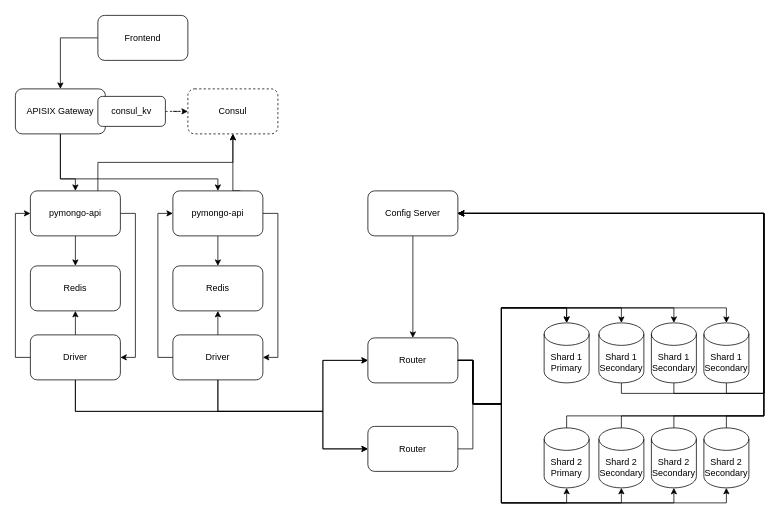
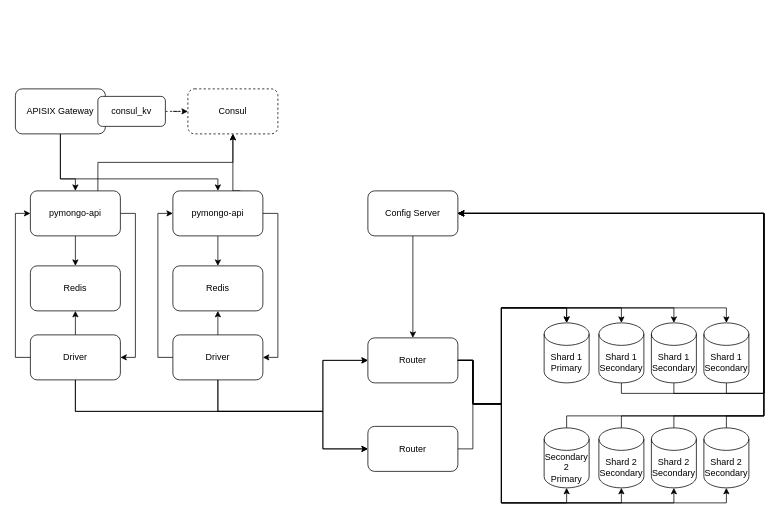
  <mxCell id="0" />
  <mxCell id="1" parent="0" />
  <mxCell id="2" style="edgeStyle=orthogonalEdgeStyle;rounded=0;orthogonalLoop=1;jettySize=auto;html=1;exitX=0.5;exitY=1;exitDx=0;exitDy=0;entryX=0.5;entryY=0;entryDx=0;entryDy=0;" edge="1" parent="1" source="5" target="37"><mxGeometry relative="1" as="geometry" /></mxCell>
  <mxCell id="3" style="edgeStyle=orthogonalEdgeStyle;rounded=0;orthogonalLoop=1;jettySize=auto;html=1;exitX=1;exitY=0.5;exitDx=0;exitDy=0;entryX=1;entryY=0.5;entryDx=0;entryDy=0;" edge="1" parent="1" source="5" target="10"><mxGeometry relative="1" as="geometry" /></mxCell>
  <mxCell id="4" style="edgeStyle=orthogonalEdgeStyle;rounded=0;orthogonalLoop=1;jettySize=auto;html=1;exitX=0.75;exitY=0;exitDx=0;exitDy=0;entryX=0.5;entryY=1;entryDx=0;entryDy=0;" edge="1" parent="1" source="5" target="55"><mxGeometry relative="1" as="geometry"><Array as="points"><mxPoint x="310" y="254" /></Array></mxGeometry></mxCell>
  <mxCell id="5" value="pymongo-api" style="rounded=1;whiteSpace=wrap;html=1;" parent="1" vertex="1"><mxGeometry x="230" y="254" width="120" height="60" as="geometry" /></mxCell>
  <mxCell id="6" style="edgeStyle=orthogonalEdgeStyle;rounded=0;orthogonalLoop=1;jettySize=auto;html=1;entryX=0;entryY=0.5;entryDx=0;entryDy=0;" edge="1" parent="1" source="10" target="11"><mxGeometry relative="1" as="geometry"><Array as="points"><mxPoint x="290" y="548" /><mxPoint x="430" y="548" /><mxPoint x="430" y="480" /></Array></mxGeometry></mxCell>
  <mxCell id="7" style="edgeStyle=orthogonalEdgeStyle;rounded=0;orthogonalLoop=1;jettySize=auto;html=1;exitX=0.5;exitY=0;exitDx=0;exitDy=0;entryX=0.5;entryY=1;entryDx=0;entryDy=0;" edge="1" parent="1" source="10" target="37"><mxGeometry relative="1" as="geometry" /></mxCell>
  <mxCell id="8" style="edgeStyle=orthogonalEdgeStyle;rounded=0;orthogonalLoop=1;jettySize=auto;html=1;entryX=0;entryY=0.5;entryDx=0;entryDy=0;" edge="1" parent="1" source="10" target="38"><mxGeometry relative="1" as="geometry"><Array as="points"><mxPoint x="290" y="548" /><mxPoint x="430" y="548" /><mxPoint x="430" y="598" /></Array></mxGeometry></mxCell>
  <mxCell id="9" style="edgeStyle=orthogonalEdgeStyle;rounded=0;orthogonalLoop=1;jettySize=auto;html=1;entryX=0;entryY=0.5;entryDx=0;entryDy=0;" edge="1" parent="1" source="10" target="5"><mxGeometry relative="1" as="geometry"><Array as="points"><mxPoint x="210" y="476" /><mxPoint x="210" y="284" /></Array></mxGeometry></mxCell>
  <mxCell id="10" value="&lt;div&gt;Driver&lt;/div&gt;" style="rounded=1;whiteSpace=wrap;html=1;" vertex="1" parent="1"><mxGeometry x="230" y="446" width="120" height="60" as="geometry" /></mxCell>
  <mxCell id="11" value="&lt;div&gt;Router&lt;/div&gt;" style="rounded=1;whiteSpace=wrap;html=1;" vertex="1" parent="1"><mxGeometry x="490" y="450" width="120" height="60" as="geometry" /></mxCell>
  <mxCell id="12" style="edgeStyle=orthogonalEdgeStyle;rounded=0;orthogonalLoop=1;jettySize=auto;html=1;entryX=0.5;entryY=0;entryDx=0;entryDy=0;" edge="1" parent="1" source="13" target="11"><mxGeometry relative="1" as="geometry" /></mxCell>
  <mxCell id="13" value="Config Server" style="rounded=1;whiteSpace=wrap;html=1;" vertex="1" parent="1"><mxGeometry x="490" y="254" width="120" height="60" as="geometry" /></mxCell>
  <mxCell id="14" value="&lt;div&gt;Shard 1&lt;/div&gt;&lt;div&gt;Primary&lt;br&gt;&lt;/div&gt;" style="shape=cylinder3;whiteSpace=wrap;html=1;boundedLbl=1;backgroundOutline=1;size=15;" vertex="1" parent="1"><mxGeometry x="725" y="430" width="60" height="80" as="geometry" /></mxCell>
  <mxCell id="15" style="edgeStyle=orthogonalEdgeStyle;rounded=0;orthogonalLoop=1;jettySize=auto;html=1;entryX=1;entryY=0.5;entryDx=0;entryDy=0;" edge="1" parent="1" source="16" target="13"><mxGeometry relative="1" as="geometry"><Array as="points"><mxPoint x="755" y="554" /><mxPoint x="1018" y="554" /><mxPoint x="1018" y="284" /></Array></mxGeometry></mxCell>
- <mxCell id="16" value="&lt;div&gt;Shard 2&lt;/div&gt;&lt;div&gt;Primary&lt;/div&gt;" style="shape=cylinder3;whiteSpace=wrap;html=1;boundedLbl=1;backgroundOutline=1;size=15;" vertex="1" parent="1"><mxGeometry x="725" y="570" width="60" height="80" as="geometry" /></mxCell>
+ <mxCell id="16" value="&lt;div&gt;Secondary 2&lt;/div&gt;&lt;div&gt;Primary&lt;/div&gt;" style="shape=cylinder3;whiteSpace=wrap;html=1;boundedLbl=1;backgroundOutline=1;size=15;" vertex="1" parent="1"><mxGeometry x="725" y="570" width="60" height="80" as="geometry" /></mxCell>
  <mxCell id="17" style="edgeStyle=orthogonalEdgeStyle;rounded=0;orthogonalLoop=1;jettySize=auto;html=1;entryX=1;entryY=0.5;entryDx=0;entryDy=0;" edge="1" parent="1" source="18" target="13"><mxGeometry relative="1" as="geometry"><Array as="points"><mxPoint x="828" y="524" /><mxPoint x="1018" y="524" /><mxPoint x="1018" y="284" /></Array></mxGeometry></mxCell>
  <mxCell id="18" value="&lt;div&gt;Shard 1&lt;/div&gt;&lt;div&gt;Secondary&lt;br&gt;&lt;/div&gt;" style="shape=cylinder3;whiteSpace=wrap;html=1;boundedLbl=1;backgroundOutline=1;size=15;" vertex="1" parent="1"><mxGeometry x="798" y="430" width="60" height="80" as="geometry" /></mxCell>
  <mxCell id="19" style="edgeStyle=orthogonalEdgeStyle;rounded=0;orthogonalLoop=1;jettySize=auto;html=1;entryX=1;entryY=0.5;entryDx=0;entryDy=0;" edge="1" parent="1" source="20" target="13"><mxGeometry relative="1" as="geometry"><Array as="points"><mxPoint x="898" y="524" /><mxPoint x="1018" y="524" /><mxPoint x="1018" y="284" /></Array></mxGeometry></mxCell>
  <mxCell id="20" value="&lt;div&gt;Shard 1&lt;/div&gt;&lt;div&gt;Secondary&lt;br&gt;&lt;/div&gt;" style="shape=cylinder3;whiteSpace=wrap;html=1;boundedLbl=1;backgroundOutline=1;size=15;" vertex="1" parent="1"><mxGeometry x="868" y="430" width="60" height="80" as="geometry" /></mxCell>
  <mxCell id="21" style="edgeStyle=orthogonalEdgeStyle;rounded=0;orthogonalLoop=1;jettySize=auto;html=1;entryX=0.5;entryY=0;entryDx=0;entryDy=0;entryPerimeter=0;" edge="1" parent="1" source="11" target="18"><mxGeometry relative="1" as="geometry"><Array as="points"><mxPoint x="630" y="480" /><mxPoint x="630" y="538" /><mxPoint x="668" y="538" /><mxPoint x="668" y="410" /><mxPoint x="828" y="410" /></Array></mxGeometry></mxCell>
  <mxCell id="22" style="edgeStyle=orthogonalEdgeStyle;rounded=0;orthogonalLoop=1;jettySize=auto;html=1;entryX=0.5;entryY=0;entryDx=0;entryDy=0;entryPerimeter=0;" edge="1" parent="1" source="11" target="20"><mxGeometry relative="1" as="geometry"><Array as="points"><mxPoint x="630" y="480" /><mxPoint x="630" y="538" /><mxPoint x="668" y="538" /><mxPoint x="668" y="410" /><mxPoint x="898" y="410" /></Array></mxGeometry></mxCell>
  <mxCell id="23" style="edgeStyle=orthogonalEdgeStyle;rounded=0;orthogonalLoop=1;jettySize=auto;html=1;entryX=1;entryY=0.5;entryDx=0;entryDy=0;" edge="1" parent="1" source="24" target="13"><mxGeometry relative="1" as="geometry"><Array as="points"><mxPoint x="828" y="554" /><mxPoint x="1018" y="554" /><mxPoint x="1018" y="284" /></Array></mxGeometry></mxCell>
  <mxCell id="24" value="&lt;div&gt;Shard 2&lt;/div&gt;Secondary" style="shape=cylinder3;whiteSpace=wrap;html=1;boundedLbl=1;backgroundOutline=1;size=15;" vertex="1" parent="1"><mxGeometry x="798" y="570" width="60" height="80" as="geometry" /></mxCell>
  <mxCell id="25" style="edgeStyle=orthogonalEdgeStyle;rounded=0;orthogonalLoop=1;jettySize=auto;html=1;entryX=1;entryY=0.5;entryDx=0;entryDy=0;" edge="1" parent="1" source="26" target="13"><mxGeometry relative="1" as="geometry"><Array as="points"><mxPoint x="898" y="554" /><mxPoint x="1018" y="554" /><mxPoint x="1018" y="284" /></Array></mxGeometry></mxCell>
  <mxCell id="26" value="&lt;div&gt;Shard 2&lt;/div&gt;Secondary" style="shape=cylinder3;whiteSpace=wrap;html=1;boundedLbl=1;backgroundOutline=1;size=15;" vertex="1" parent="1"><mxGeometry x="868" y="570" width="60" height="80" as="geometry" /></mxCell>
  <mxCell id="27" style="edgeStyle=orthogonalEdgeStyle;rounded=0;orthogonalLoop=1;jettySize=auto;html=1;entryX=0.5;entryY=1;entryDx=0;entryDy=0;entryPerimeter=0;" edge="1" parent="1" source="11" target="16"><mxGeometry relative="1" as="geometry"><Array as="points"><mxPoint x="630" y="480" /><mxPoint x="630" y="538" /><mxPoint x="668" y="538" /><mxPoint x="668" y="670" /><mxPoint x="755" y="670" /></Array></mxGeometry></mxCell>
  <mxCell id="28" style="edgeStyle=orthogonalEdgeStyle;rounded=0;orthogonalLoop=1;jettySize=auto;html=1;entryX=0.5;entryY=0;entryDx=0;entryDy=0;entryPerimeter=0;" edge="1" parent="1" source="11" target="14"><mxGeometry relative="1" as="geometry"><Array as="points"><mxPoint x="630" y="480" /><mxPoint x="630" y="538" /><mxPoint x="668" y="538" /><mxPoint x="668" y="410" /><mxPoint x="755" y="410" /></Array></mxGeometry></mxCell>
  <mxCell id="29" style="edgeStyle=orthogonalEdgeStyle;rounded=0;orthogonalLoop=1;jettySize=auto;html=1;entryX=0.5;entryY=1;entryDx=0;entryDy=0;entryPerimeter=0;" edge="1" parent="1" source="11" target="24"><mxGeometry relative="1" as="geometry"><Array as="points"><mxPoint x="630" y="480" /><mxPoint x="630" y="538" /><mxPoint x="668" y="538" /><mxPoint x="668" y="670" /><mxPoint x="828" y="670" /></Array></mxGeometry></mxCell>
  <mxCell id="30" style="edgeStyle=orthogonalEdgeStyle;rounded=0;orthogonalLoop=1;jettySize=auto;html=1;entryX=0.5;entryY=1;entryDx=0;entryDy=0;entryPerimeter=0;" edge="1" parent="1" source="11" target="26"><mxGeometry relative="1" as="geometry"><Array as="points"><mxPoint x="630" y="480" /><mxPoint x="630" y="538" /><mxPoint x="668" y="538" /><mxPoint x="668" y="670" /><mxPoint x="898" y="670" /></Array></mxGeometry></mxCell>
  <mxCell id="31" style="edgeStyle=orthogonalEdgeStyle;rounded=0;orthogonalLoop=1;jettySize=auto;html=1;entryX=1;entryY=0.5;entryDx=0;entryDy=0;" edge="1" parent="1" source="32" target="13"><mxGeometry relative="1" as="geometry"><Array as="points"><mxPoint x="968" y="524" /><mxPoint x="1018" y="524" /><mxPoint x="1018" y="284" /></Array></mxGeometry></mxCell>
  <mxCell id="32" value="&lt;div&gt;Shard 1&lt;/div&gt;&lt;div&gt;Secondary&lt;br&gt;&lt;/div&gt;" style="shape=cylinder3;whiteSpace=wrap;html=1;boundedLbl=1;backgroundOutline=1;size=15;" vertex="1" parent="1"><mxGeometry x="938" y="430" width="60" height="80" as="geometry" /></mxCell>
  <mxCell id="33" style="edgeStyle=orthogonalEdgeStyle;rounded=0;orthogonalLoop=1;jettySize=auto;html=1;entryX=1;entryY=0.5;entryDx=0;entryDy=0;" edge="1" parent="1" source="34" target="13"><mxGeometry relative="1" as="geometry"><Array as="points"><mxPoint x="968" y="554" /><mxPoint x="1018" y="554" /><mxPoint x="1018" y="284" /></Array></mxGeometry></mxCell>
  <mxCell id="34" value="&lt;div&gt;Shard 2&lt;/div&gt;Secondary" style="shape=cylinder3;whiteSpace=wrap;html=1;boundedLbl=1;backgroundOutline=1;size=15;" vertex="1" parent="1"><mxGeometry x="938" y="570" width="60" height="80" as="geometry" /></mxCell>
  <mxCell id="35" style="edgeStyle=orthogonalEdgeStyle;rounded=0;orthogonalLoop=1;jettySize=auto;html=1;entryX=0.5;entryY=1;entryDx=0;entryDy=0;entryPerimeter=0;" edge="1" parent="1" source="11" target="34"><mxGeometry relative="1" as="geometry"><Array as="points"><mxPoint x="630" y="480" /><mxPoint x="630" y="538" /><mxPoint x="668" y="538" /><mxPoint x="668" y="670" /><mxPoint x="968" y="670" /></Array></mxGeometry></mxCell>
  <mxCell id="36" style="edgeStyle=orthogonalEdgeStyle;rounded=0;orthogonalLoop=1;jettySize=auto;html=1;entryX=0.5;entryY=0;entryDx=0;entryDy=0;entryPerimeter=0;exitX=1;exitY=0.5;exitDx=0;exitDy=0;" edge="1" parent="1" source="11" target="32"><mxGeometry relative="1" as="geometry"><Array as="points"><mxPoint x="630" y="480" /><mxPoint x="630" y="538" /><mxPoint x="668" y="538" /><mxPoint x="668" y="410" /><mxPoint x="968" y="410" /></Array></mxGeometry></mxCell>
  <mxCell id="37" value="Redis" style="rounded=1;whiteSpace=wrap;html=1;" vertex="1" parent="1"><mxGeometry x="230" y="354" width="120" height="60" as="geometry" /></mxCell>
  <mxCell id="38" value="&lt;div&gt;Router&lt;/div&gt;" style="rounded=1;whiteSpace=wrap;html=1;" vertex="1" parent="1"><mxGeometry x="490" y="568" width="120" height="60" as="geometry" /></mxCell>
  <mxCell id="39" style="edgeStyle=orthogonalEdgeStyle;rounded=0;orthogonalLoop=1;jettySize=auto;html=1;entryX=0.5;entryY=0;entryDx=0;entryDy=0;entryPerimeter=0;" edge="1" parent="1" source="38" target="14"><mxGeometry relative="1" as="geometry"><Array as="points"><mxPoint x="630" y="598" /><mxPoint x="630" y="538" /><mxPoint x="668" y="538" /><mxPoint x="668" y="410" /><mxPoint x="755" y="410" /></Array></mxGeometry></mxCell>
  <mxCell id="40" style="edgeStyle=orthogonalEdgeStyle;rounded=0;orthogonalLoop=1;jettySize=auto;html=1;exitX=0.5;exitY=1;exitDx=0;exitDy=0;entryX=0.5;entryY=0;entryDx=0;entryDy=0;" edge="1" parent="1" source="43" target="49"><mxGeometry relative="1" as="geometry" /></mxCell>
  <mxCell id="41" style="edgeStyle=orthogonalEdgeStyle;rounded=0;orthogonalLoop=1;jettySize=auto;html=1;exitX=1;exitY=0.5;exitDx=0;exitDy=0;entryX=1;entryY=0.5;entryDx=0;entryDy=0;" edge="1" parent="1" source="43" target="48"><mxGeometry relative="1" as="geometry" /></mxCell>
  <mxCell id="42" style="edgeStyle=orthogonalEdgeStyle;rounded=0;orthogonalLoop=1;jettySize=auto;html=1;exitX=0.75;exitY=0;exitDx=0;exitDy=0;entryX=0.5;entryY=1;entryDx=0;entryDy=0;" edge="1" parent="1" source="43" target="55"><mxGeometry relative="1" as="geometry" /></mxCell>
  <mxCell id="43" value="pymongo-api" style="rounded=1;whiteSpace=wrap;html=1;" vertex="1" parent="1"><mxGeometry x="40" y="254" width="120" height="60" as="geometry" /></mxCell>
  <mxCell id="44" style="edgeStyle=orthogonalEdgeStyle;rounded=0;orthogonalLoop=1;jettySize=auto;html=1;exitX=0.5;exitY=0;exitDx=0;exitDy=0;entryX=0.5;entryY=1;entryDx=0;entryDy=0;" edge="1" parent="1" source="48" target="49"><mxGeometry relative="1" as="geometry" /></mxCell>
  <mxCell id="45" style="edgeStyle=orthogonalEdgeStyle;rounded=0;orthogonalLoop=1;jettySize=auto;html=1;entryX=0;entryY=0.5;entryDx=0;entryDy=0;" edge="1" parent="1" source="48" target="43"><mxGeometry relative="1" as="geometry"><Array as="points"><mxPoint x="20" y="476" /><mxPoint x="20" y="284" /></Array></mxGeometry></mxCell>
  <mxCell id="46" style="edgeStyle=orthogonalEdgeStyle;rounded=0;orthogonalLoop=1;jettySize=auto;html=1;entryX=0;entryY=0.5;entryDx=0;entryDy=0;" edge="1" parent="1" source="48" target="11"><mxGeometry relative="1" as="geometry"><Array as="points"><mxPoint x="100" y="548" /><mxPoint x="430" y="548" /><mxPoint x="430" y="480" /></Array></mxGeometry></mxCell>
  <mxCell id="47" style="edgeStyle=orthogonalEdgeStyle;rounded=0;orthogonalLoop=1;jettySize=auto;html=1;entryX=0;entryY=0.5;entryDx=0;entryDy=0;" edge="1" parent="1" source="48" target="38"><mxGeometry relative="1" as="geometry"><Array as="points"><mxPoint x="100" y="548" /><mxPoint x="430" y="548" /><mxPoint x="430" y="598" /></Array></mxGeometry></mxCell>
  <mxCell id="48" value="&lt;div&gt;Driver&lt;/div&gt;" style="rounded=1;whiteSpace=wrap;html=1;" vertex="1" parent="1"><mxGeometry x="40" y="446" width="120" height="60" as="geometry" /></mxCell>
  <mxCell id="49" value="Redis" style="rounded=1;whiteSpace=wrap;html=1;" vertex="1" parent="1"><mxGeometry x="40" y="354" width="120" height="60" as="geometry" /></mxCell>
  <mxCell id="50" style="edgeStyle=orthogonalEdgeStyle;rounded=0;orthogonalLoop=1;jettySize=auto;html=1;entryX=0.5;entryY=0;entryDx=0;entryDy=0;" edge="1" parent="1" source="52" target="43"><mxGeometry relative="1" as="geometry"><Array as="points"><mxPoint x="80" y="238" /><mxPoint x="100" y="238" /></Array></mxGeometry></mxCell>
  <mxCell id="51" style="edgeStyle=orthogonalEdgeStyle;rounded=0;orthogonalLoop=1;jettySize=auto;html=1;entryX=0.5;entryY=0;entryDx=0;entryDy=0;" edge="1" parent="1" source="52" target="5"><mxGeometry relative="1" as="geometry"><Array as="points"><mxPoint x="80" y="238" /><mxPoint x="290" y="238" /></Array></mxGeometry></mxCell>
  <mxCell id="52" value="APISIX Gateway" style="rounded=1;whiteSpace=wrap;html=1;" vertex="1" parent="1"><mxGeometry x="20" y="118" width="120" height="60" as="geometry" /></mxCell>
  <mxCell id="53" style="edgeStyle=orthogonalEdgeStyle;rounded=0;orthogonalLoop=1;jettySize=auto;html=1;entryX=0;entryY=0.5;entryDx=0;entryDy=0;dashed=1;" edge="1" parent="1" source="54" target="55"><mxGeometry relative="1" as="geometry" /></mxCell>
  <mxCell id="54" value="consul_kv" style="rounded=1;whiteSpace=wrap;html=1;" vertex="1" parent="1"><mxGeometry x="130" y="128" width="90" height="40" as="geometry" /></mxCell>
  <mxCell id="55" value="Consul" style="rounded=1;whiteSpace=wrap;html=1;dashed=1;" vertex="1" parent="1"><mxGeometry x="250" y="118" width="120" height="60" as="geometry" /></mxCell>
- <mxCell id="56" style="edgeStyle=orthogonalEdgeStyle;rounded=0;orthogonalLoop=1;jettySize=auto;html=1;entryX=0.5;entryY=0;entryDx=0;entryDy=0;" edge="1" parent="1" source="57" target="52"><mxGeometry relative="1" as="geometry"><Array as="points"><mxPoint x="80" y="50" /></Array></mxGeometry></mxCell>
- <mxCell id="57" value="Frontend" style="rounded=1;whiteSpace=wrap;html=1;" vertex="1" parent="1"><mxGeometry x="130" y="20" width="120" height="60" as="geometry" /></mxCell>
